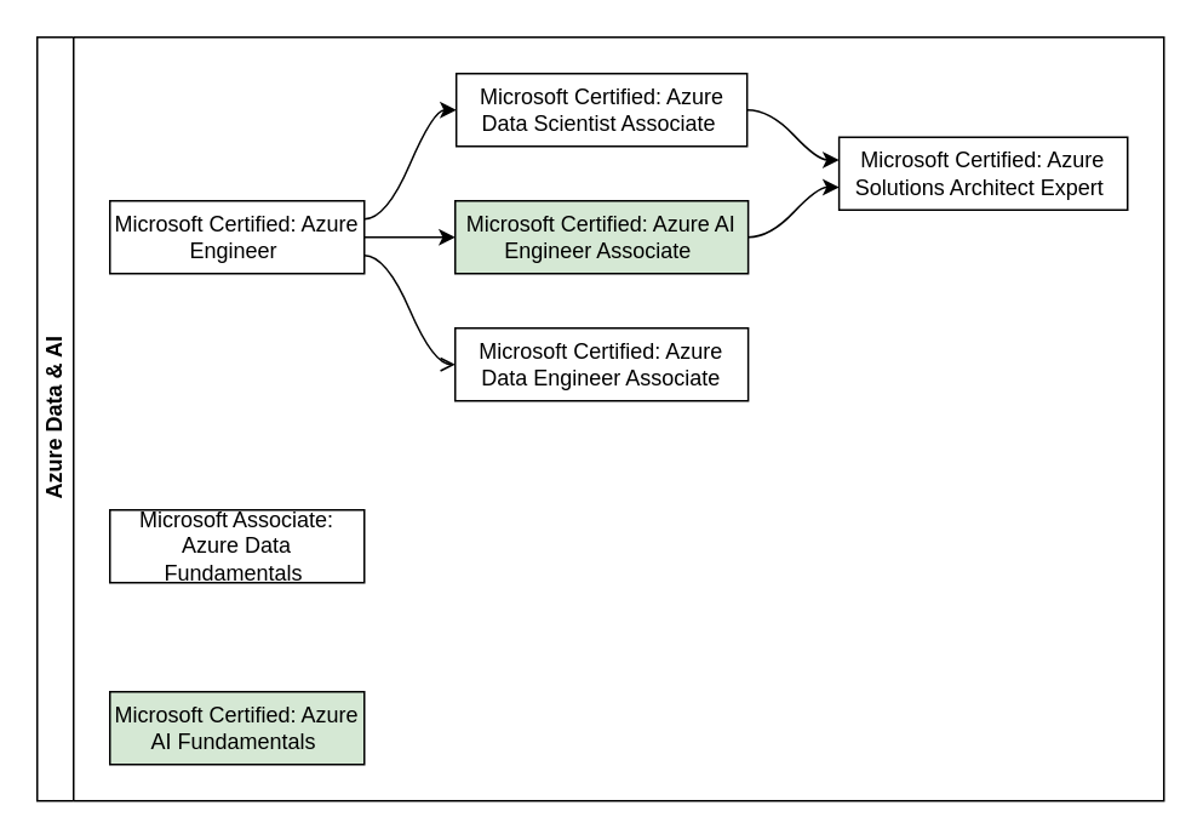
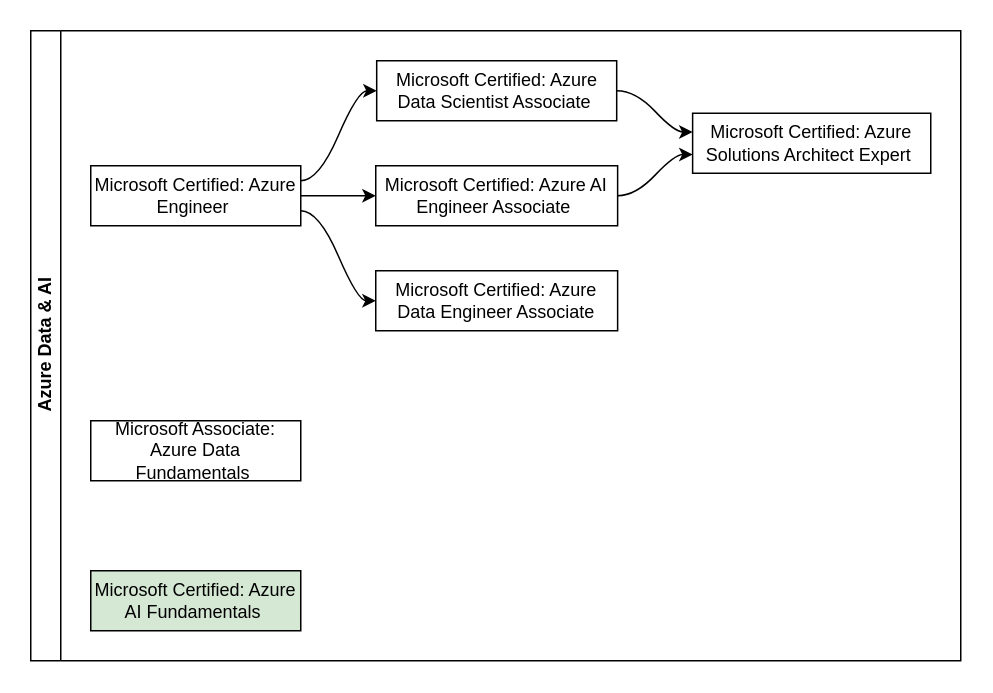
  <mxCell id="0" />
  <mxCell id="1" parent="0" />
  <mxCell id="2" value="Azure Data &amp;amp; AI" style="swimlane;html=1;startSize=20;horizontal=0;childLayout=flowLayout;flowOrientation=west;resizable=0;interRankCellSpacing=50;containerType=tree;" vertex="1" parent="1"><mxGeometry x="20" y="20" width="620" height="420" as="geometry" /></mxCell>
  <mxCell id="3" value="Microsoft Certified: Azure Engineer&amp;nbsp;" style="whiteSpace=wrap;html=1;" vertex="1" parent="2"><mxGeometry x="40" y="90" width="140" height="40" as="geometry" /></mxCell>
  <mxCell id="4" value="Microsoft Certified: Azure Data Scientist Associate&amp;nbsp;" style="whiteSpace=wrap;html=1;" vertex="1" parent="2"><mxGeometry x="230.625" y="20" width="160" height="40" as="geometry" /></mxCell>
  <mxCell id="5" value="" style="html=1;curved=1;noEdgeStyle=1;orthogonal=1;" edge="1" parent="2" source="3" target="4"><mxGeometry relative="1" as="geometry"><Array as="points"><mxPoint x="192" y="100" /><mxPoint x="218" y="40" /></Array></mxGeometry></mxCell>
- <mxCell id="6" value="Microsoft Certified: Azure AI Engineer Associate&amp;nbsp;" style="whiteSpace=wrap;html=1;fillColor=#d5e8d4;" vertex="1" parent="2"><mxGeometry x="230" y="90" width="161.25" height="40" as="geometry" /></mxCell>
+ <mxCell id="6" value="Microsoft Certified: Azure AI Engineer Associate&amp;nbsp;" style="whiteSpace=wrap;html=1;" vertex="1" parent="2"><mxGeometry x="230" y="90" width="161.25" height="40" as="geometry" /></mxCell>
  <mxCell id="7" value="" style="html=1;curved=1;noEdgeStyle=1;orthogonal=1;" edge="1" parent="2" source="3" target="6"><mxGeometry relative="1" as="geometry"><Array as="points"><mxPoint x="194" y="110" /><mxPoint x="218" y="110" /></Array></mxGeometry></mxCell>
  <mxCell id="8" value="Microsoft Certified: Azure Solutions Architect Expert&amp;nbsp;" style="whiteSpace=wrap;html=1;" vertex="1" parent="2"><mxGeometry x="441.25" y="55" width="158.75" height="40" as="geometry" /></mxCell>
  <mxCell id="9" value="" style="html=1;curved=1;noEdgeStyle=1;orthogonal=1;" edge="1" parent="2" source="4" target="8"><mxGeometry relative="1" as="geometry"><Array as="points"><mxPoint x="403.25" y="40" /><mxPoint x="429.25" y="67.5" /></Array></mxGeometry></mxCell>
  <mxCell id="10" value="" style="html=1;curved=1;noEdgeStyle=1;orthogonal=1;" edge="1" parent="2" source="6" target="8"><mxGeometry relative="1" as="geometry"><Array as="points"><mxPoint x="403.25" y="110" /><mxPoint x="429.25" y="82.5" /></Array></mxGeometry></mxCell>
  <mxCell id="11" value="Microsoft Associate: Azure Data Fundamentals&amp;nbsp;" style="whiteSpace=wrap;html=1;" vertex="1" parent="2"><mxGeometry x="40" y="260" width="140" height="40" as="geometry" /></mxCell>
  <mxCell id="12" value="Microsoft Certified: Azure AI Fundamentals&amp;nbsp;" style="whiteSpace=wrap;html=1;fillColor=#d5e8d4;" vertex="1" parent="2"><mxGeometry x="40" y="360" width="140" height="40" as="geometry" /></mxCell>
  <mxCell id="13" value="Microsoft Certified: Azure Data Engineer Associate" style="whiteSpace=wrap;html=1;" vertex="1" parent="2"><mxGeometry x="230" y="160" width="161.25" height="40" as="geometry" /></mxCell>
- <mxCell id="14" value="" style="html=1;curved=1;noEdgeStyle=1;orthogonal=1;endArrow=open;" edge="1" parent="2" source="3" target="13"><mxGeometry relative="1" as="geometry"><mxPoint x="540" y="262.5" as="sourcePoint" /><mxPoint x="590" y="290" as="targetPoint" /><Array as="points"><mxPoint x="192" y="120" /><mxPoint x="218" y="180" /></Array></mxGeometry></mxCell>
+ <mxCell id="14" value="" style="html=1;curved=1;noEdgeStyle=1;orthogonal=1;" edge="1" parent="2" source="3" target="13"><mxGeometry relative="1" as="geometry"><mxPoint x="540" y="262.5" as="sourcePoint" /><mxPoint x="590" y="290" as="targetPoint" /><Array as="points"><mxPoint x="192" y="120" /><mxPoint x="218" y="180" /></Array></mxGeometry></mxCell>
